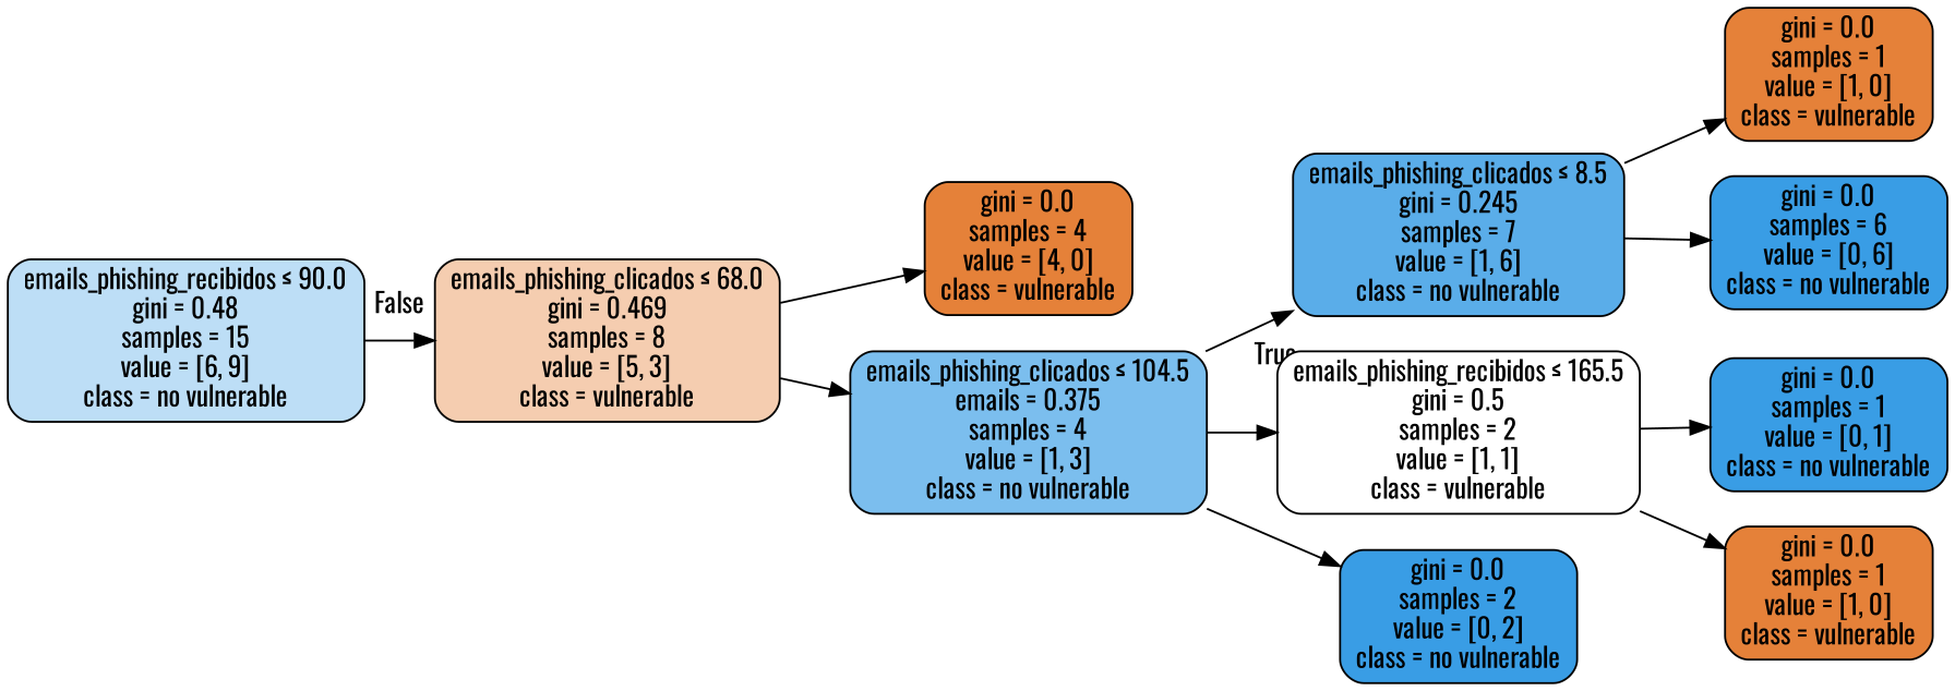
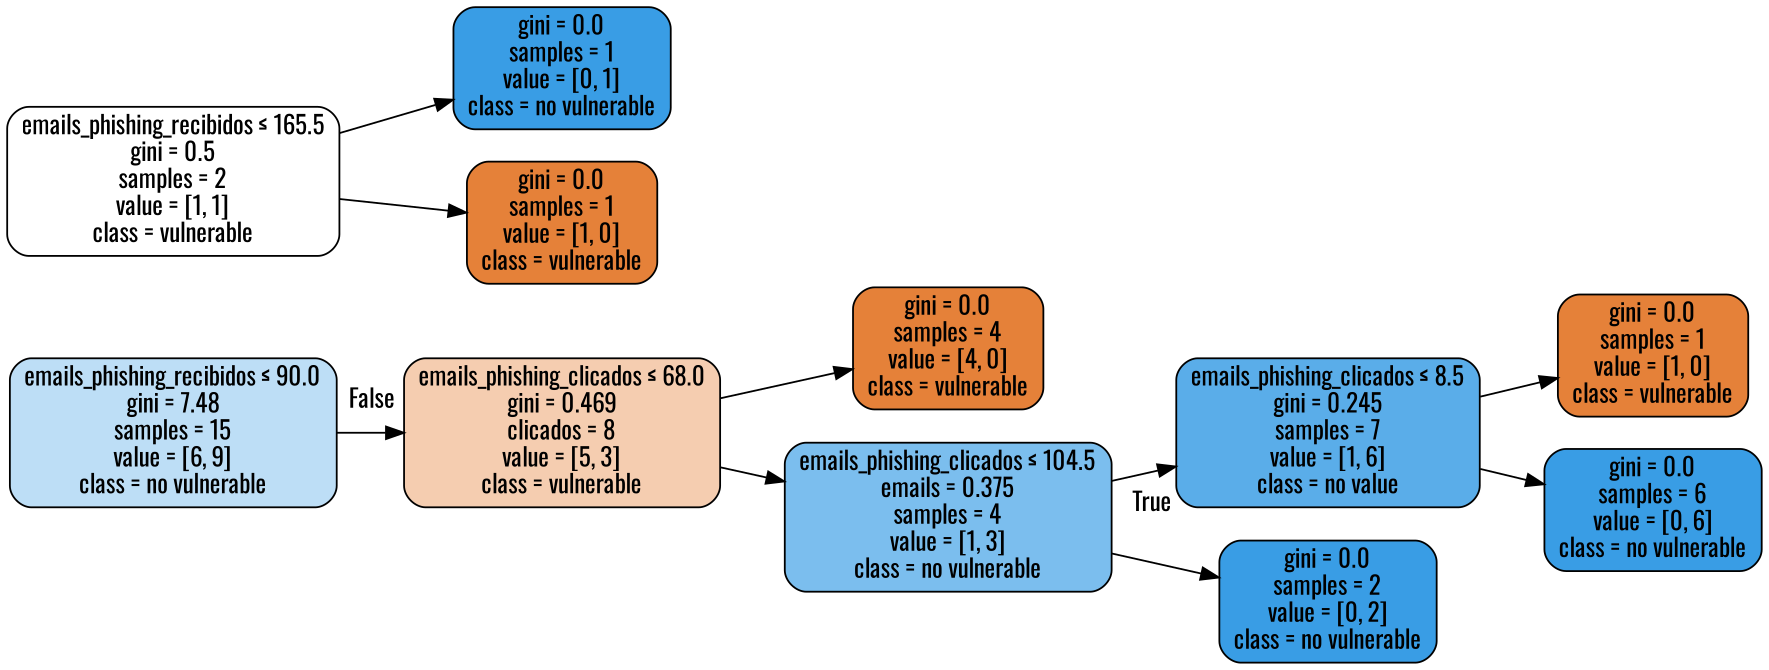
  digraph {
    fontname=Oswald
    rankdir=LR
    node [color=black fillcolor="#e58139" fontname=Oswald shape=box style="filled, rounded"]
    edge [fontname=Oswald]
-   n1 [fillcolor="#bddef6" label=<emails_phishing_recibidos &le; 90.0<br/>gini = 0.48<br/>samples = 15<br/>value = [6, 9]<br/>class = no vulnerable>]
-   n2 [fillcolor="#f5cdb0" label=<emails_phishing_clicados &le; 68.0<br/>gini = 0.469<br/>samples = 8<br/>value = [5, 3]<br/>class = vulnerable>]
-   n3 [fillcolor="#5aade9" label=<emails_phishing_clicados &le; 8.5<br/>gini = 0.245<br/>samples = 7<br/>value = [1, 6]<br/>class = no vulnerable>]
+   n1 [fillcolor="#bddef6" label=<emails_phishing_recibidos &le; 90.0<br/>gini = 7.48<br/>samples = 15<br/>value = [6, 9]<br/>class = no vulnerable>]
+   n2 [fillcolor="#f5cdb0" label=<emails_phishing_clicados &le; 68.0<br/>gini = 0.469<br/>clicados = 8<br/>value = [5, 3]<br/>class = vulnerable>]
+   n3 [fillcolor="#5aade9" label=<emails_phishing_clicados &le; 8.5<br/>gini = 0.245<br/>samples = 7<br/>value = [1, 6]<br/>class = no value>]
    n4 [label=<gini = 0.0<br/>samples = 1<br/>value = [1, 0]<br/>class = vulnerable>]
    n5 [fillcolor="#399de5" label=<gini = 0.0<br/>samples = 6<br/>value = [0, 6]<br/>class = no vulnerable>]
    n6 [label=<gini = 0.0<br/>samples = 4<br/>value = [4, 0]<br/>class = vulnerable>]
    n7 [fillcolor="#7bbeee" label=<emails_phishing_clicados &le; 104.5<br/>emails = 0.375<br/>samples = 4<br/>value = [1, 3]<br/>class = no vulnerable>]
    n8 [fillcolor="#ffffff" label=<emails_phishing_recibidos &le; 165.5<br/>gini = 0.5<br/>samples = 2<br/>value = [1, 1]<br/>class = vulnerable>]
    n9 [fillcolor="#399de5" label=<gini = 0.0<br/>samples = 2<br/>value = [0, 2]<br/>class = no vulnerable>]
    n10 [fillcolor="#399de5" label=<gini = 0.0<br/>samples = 1<br/>value = [0, 1]<br/>class = no vulnerable>]
    n11 [label=<gini = 0.0<br/>samples = 1<br/>value = [1, 0]<br/>class = vulnerable>]
    n1 -> n2 [headlabel=False labelangle=-45 labeldistance=2.5]
    n2 -> n6
    n2 -> n7
    n3 -> n4
    n3 -> n5
    n7 -> n3 [headlabel=True labelangle=45 labeldistance=2.5]
-   n7 -> n8
    n7 -> n9
    n8 -> n10
    n8 -> n11
  }
